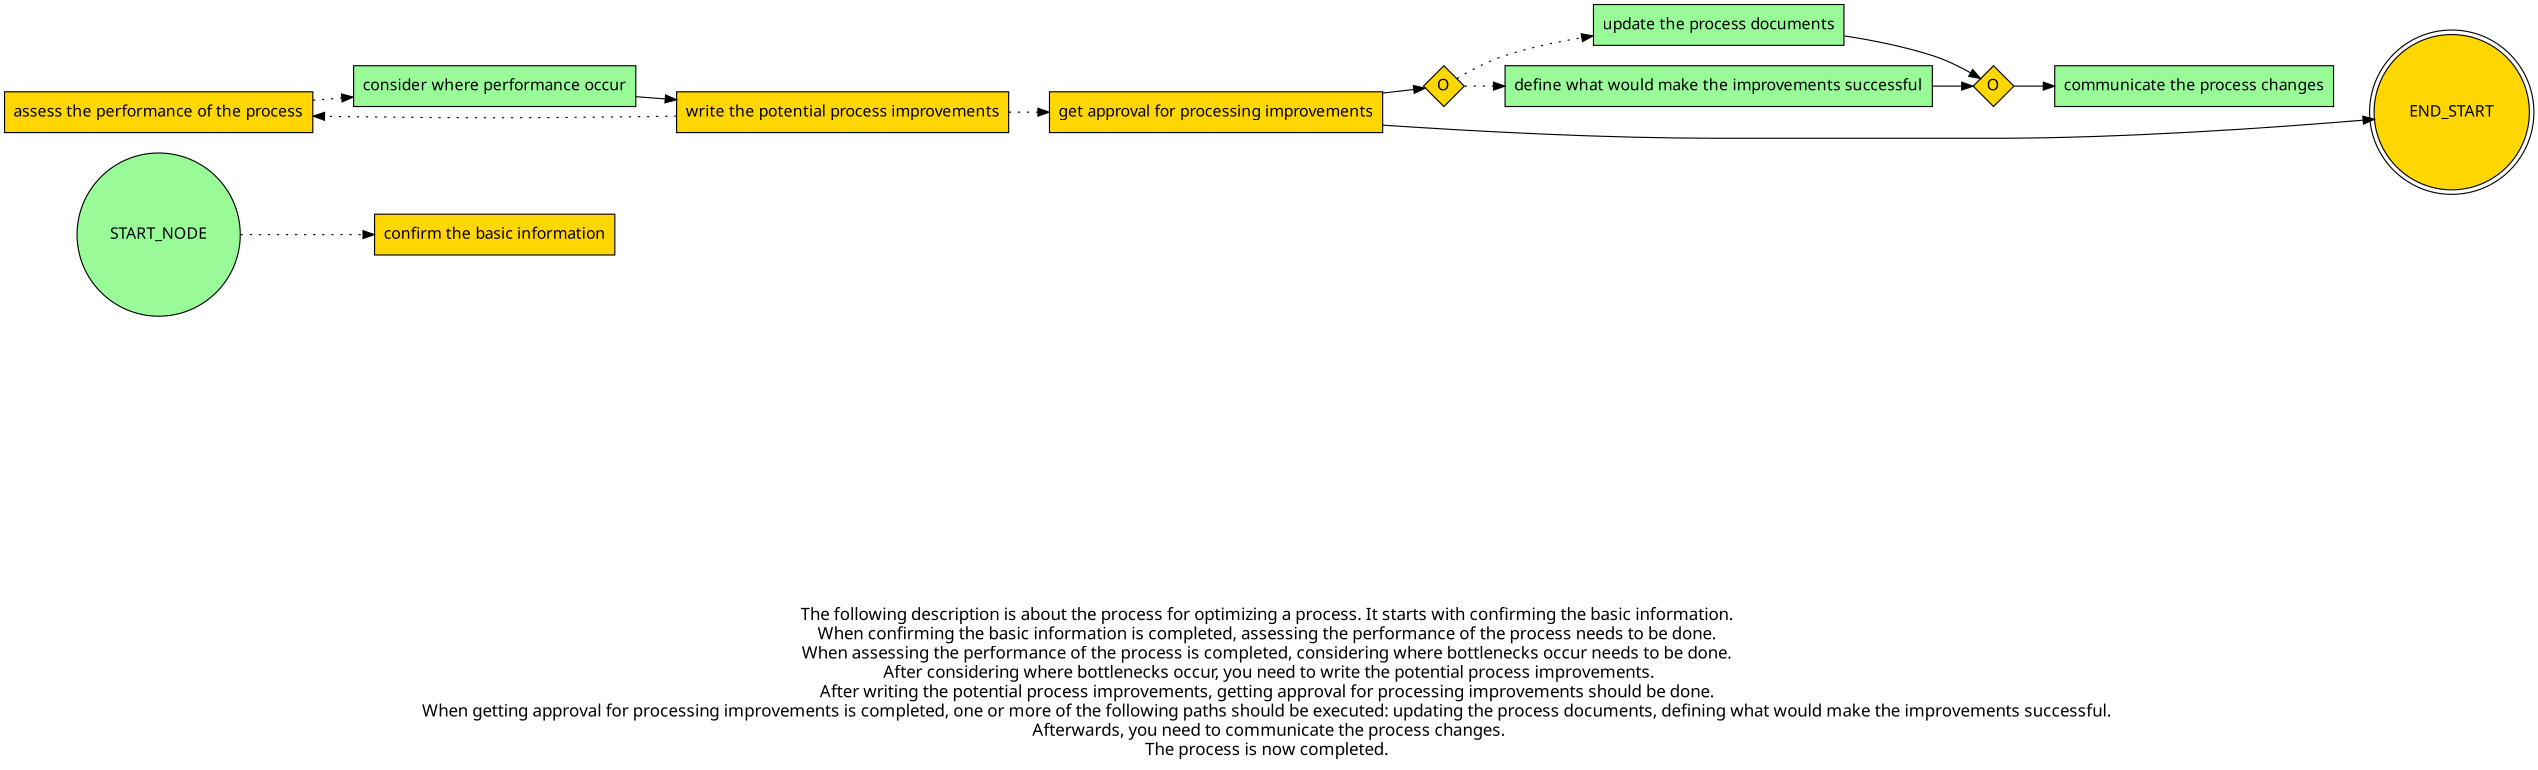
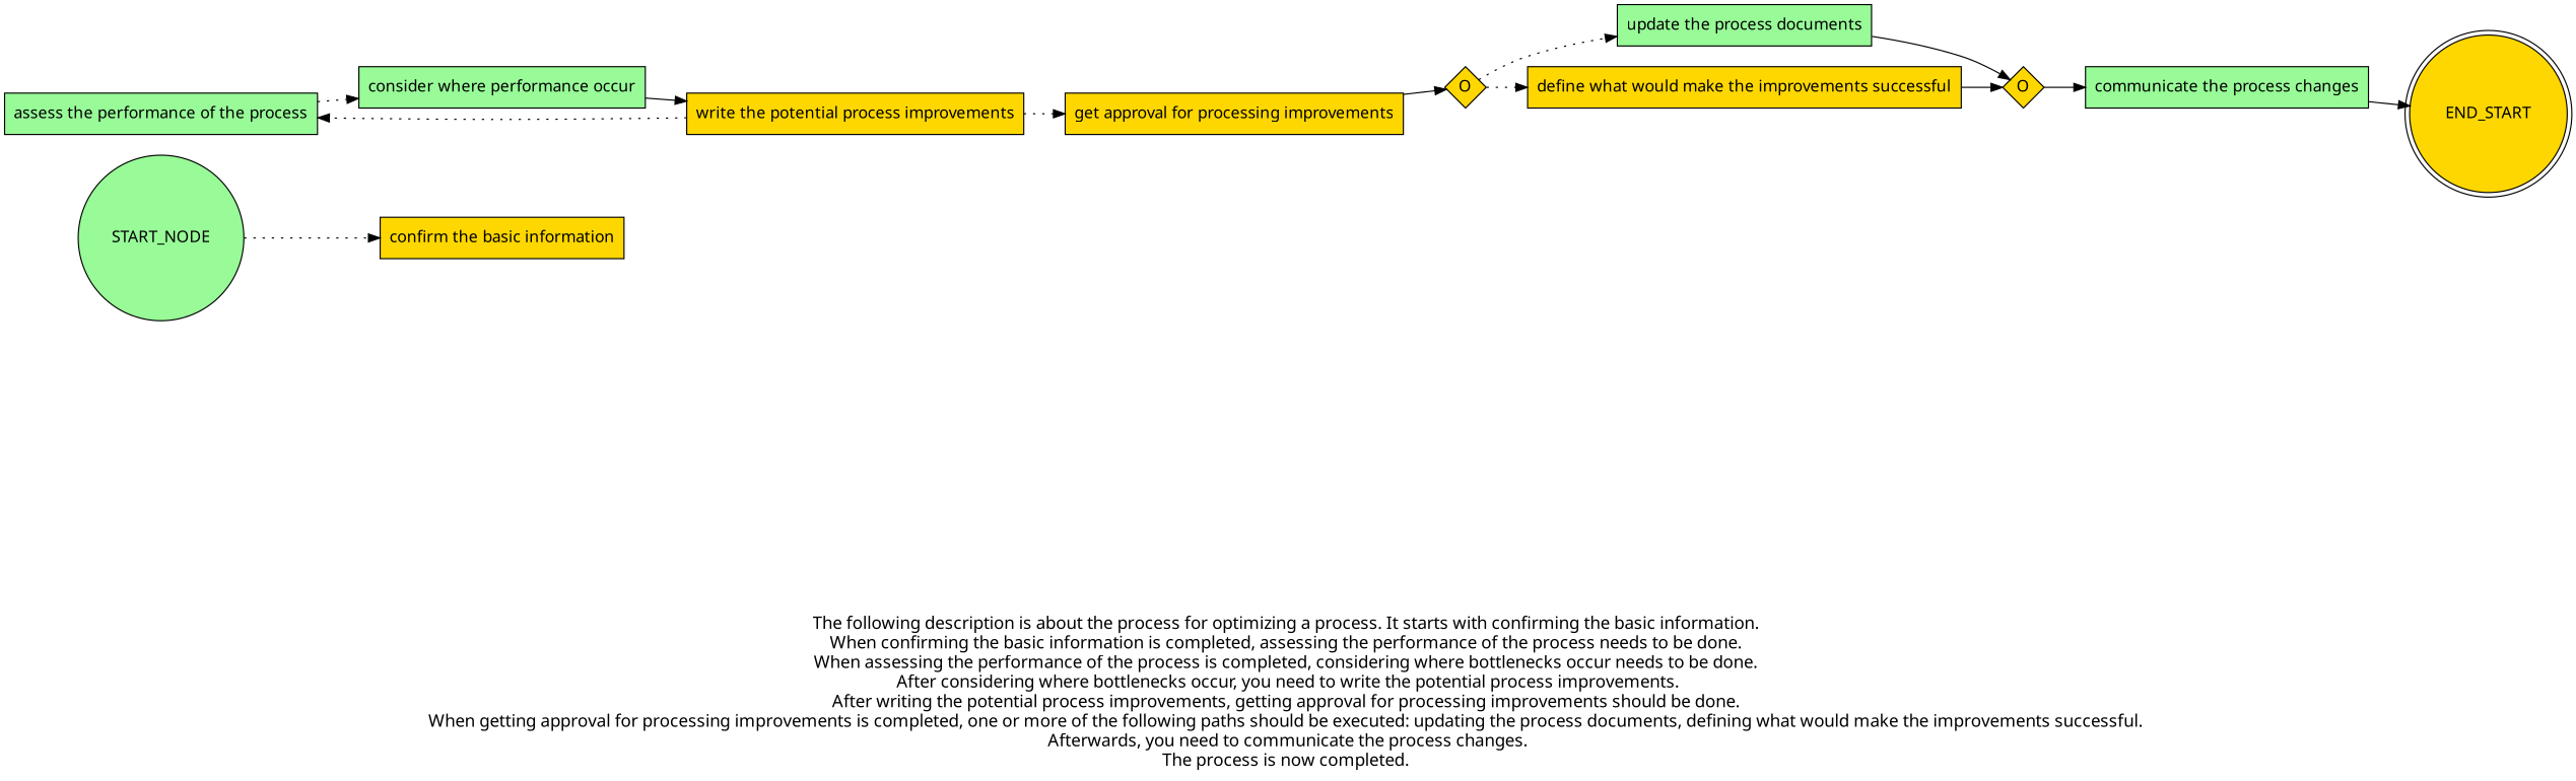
  digraph {
    fontname="Noto Sans"
    fontsize=15
    label="\n\n\nThe following description is about the process for optimizing a process. It starts with confirming the basic information. \nWhen confirming the basic information is completed, assessing the performance of the process needs to be done. \nWhen assessing the performance of the process is completed, considering where bottlenecks occur needs to be done. \nAfter considering where bottlenecks occur, you need to write the potential process improvements.\nAfter writing the potential process improvements, getting approval for processing improvements should be done. \nWhen getting approval for processing improvements is completed, one or more of the following paths should be executed: updating the process documents, defining what would make the improvements successful. \nAfterwards, you need to communicate the process changes.\nThe process is now completed. \n"
    rankdir=LR
    node [fillcolor=gold fontname="Noto Sans" shape=box style=filled]
    edge [fontname="Noto Sans" style=dotted]
    "confirm the basic information"
-   "assess the performance of the process"
+   "assess the performance of the process" [fillcolor=palegreen]
    n3 [fillcolor=palegreen label="consider where performance occur"]
    "write the potential process improvements"
    "get approval for processing improvements"
    n6 [fixedsize=true label=O shape=diamond width=0.5]
    "update the process documents" [fillcolor=palegreen]
-   "define what would make the improvements successful" [fillcolor=palegreen]
+   "define what would make the improvements successful"
    n9 [fixedsize=true label=O shape=diamond width=0.5]
    "communicate the process changes" [fillcolor=palegreen]
    n11 [label=END_START shape=doublecircle width=0.2]
    START_NODE [fillcolor=palegreen shape=circle width=0.3]
    subgraph sub_1 {
      "confirm the basic information"
      "assess the performance of the process"
      n3
      "write the potential process improvements"
      "get approval for processing improvements"
      n6
      "update the process documents"
      "define what would make the improvements successful"
      n9
      "communicate the process changes"
    }
    "assess the performance of the process" -> n3
    n3 -> "write the potential process improvements" [style=solid]
    "write the potential process improvements" -> "assess the performance of the process"
    "write the potential process improvements" -> "get approval for processing improvements"
    "get approval for processing improvements" -> n6 [style=solid]
    n6 -> "update the process documents"
    n6 -> "define what would make the improvements successful"
    "update the process documents" -> n9 [style=solid]
    "define what would make the improvements successful" -> n9 [style=solid]
    n9 -> "communicate the process changes" [style=solid]
-   "get approval for processing improvements" -> n11 [style=solid]
+   "communicate the process changes" -> n11 [style=solid]
    START_NODE -> "confirm the basic information"
  }
